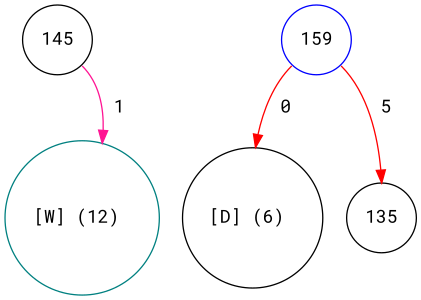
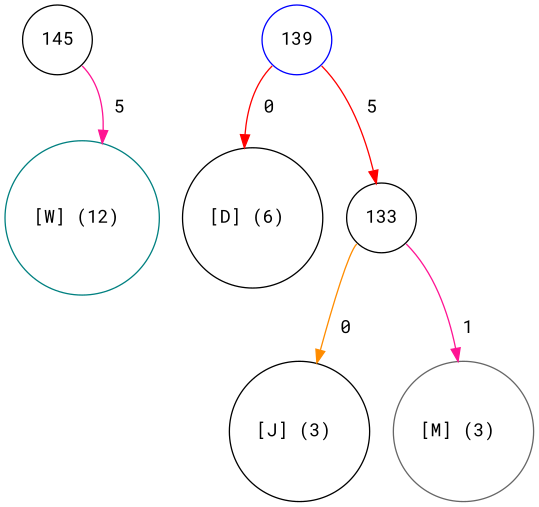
  digraph {
    fontname="Roboto Mono"
    node [color=black fontname="Roboto Mono" shape=circle]
    edge [color=deeppink fontname="Roboto Mono" tailport=se]
    n1 [color=teal label="[W] (12) " width=0.5]
    145 [width=0.5]
-   n3 [color=blue label=159 width=0.5]
+   n3 [color=blue label=139 width=0.5]
    n4 [label="[D] (6) " width=0.5]
-   n5 [label=135 width=0.5]
-   145 -> n1 [label=" 1"]
+   n5 [label=133 width=0.5]
+   n6 [label="[J] (3) " width=0.5]
+   n7 [color=gray40 label="[M] (3) " width=0.5]
+   145 -> n1 [label=" 5"]
    n3 -> n4 [color=red label=" 0" tailport=sw]
    n3 -> n5 [color=red label=" 5"]
+   n5 -> n6 [color=darkorange label=" 0" tailport=sw]
+   n5 -> n7 [label=" 1"]
  }
